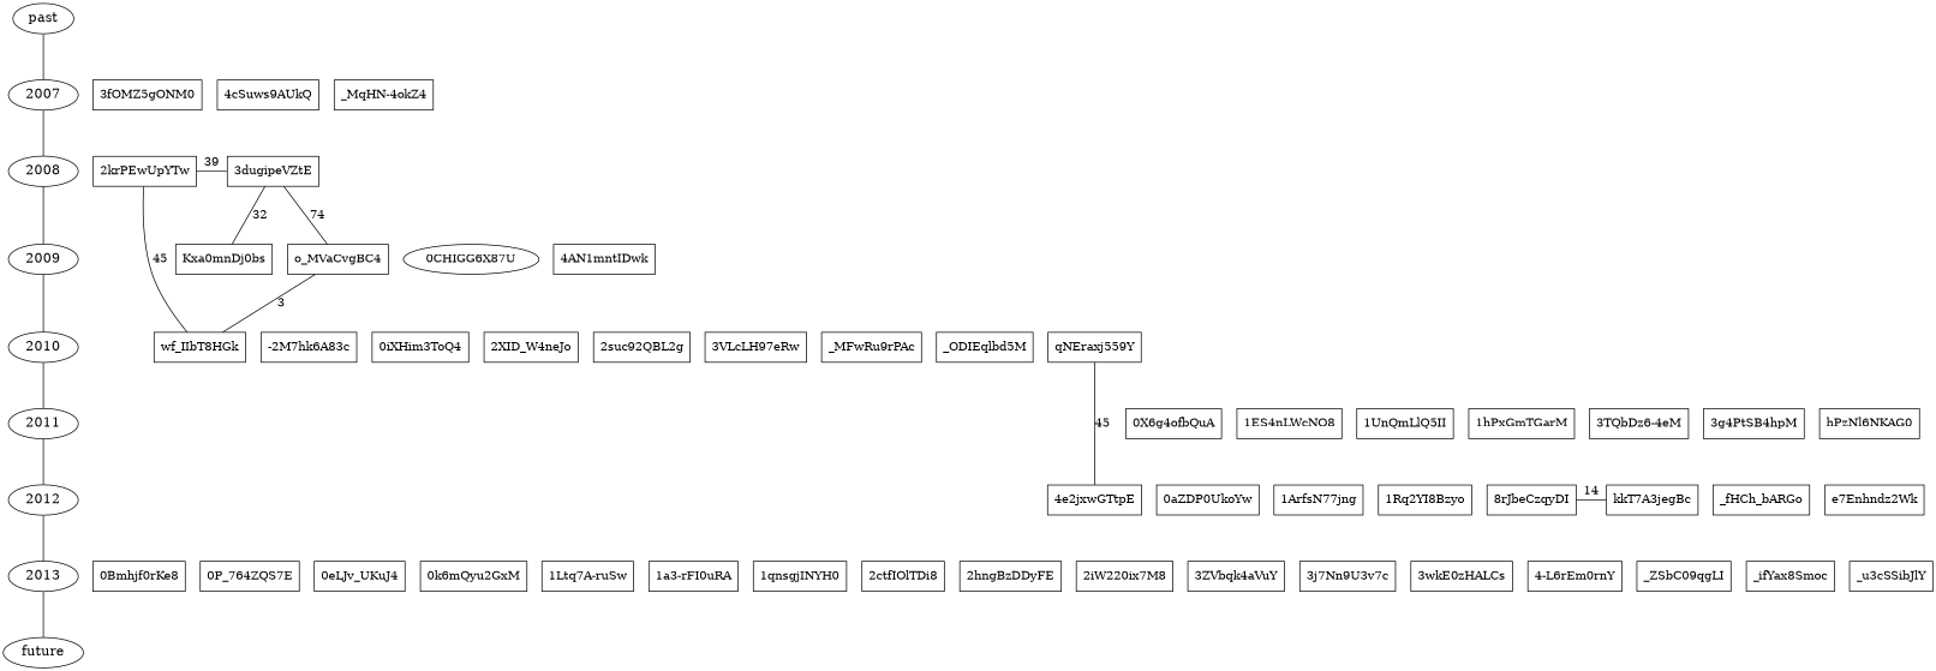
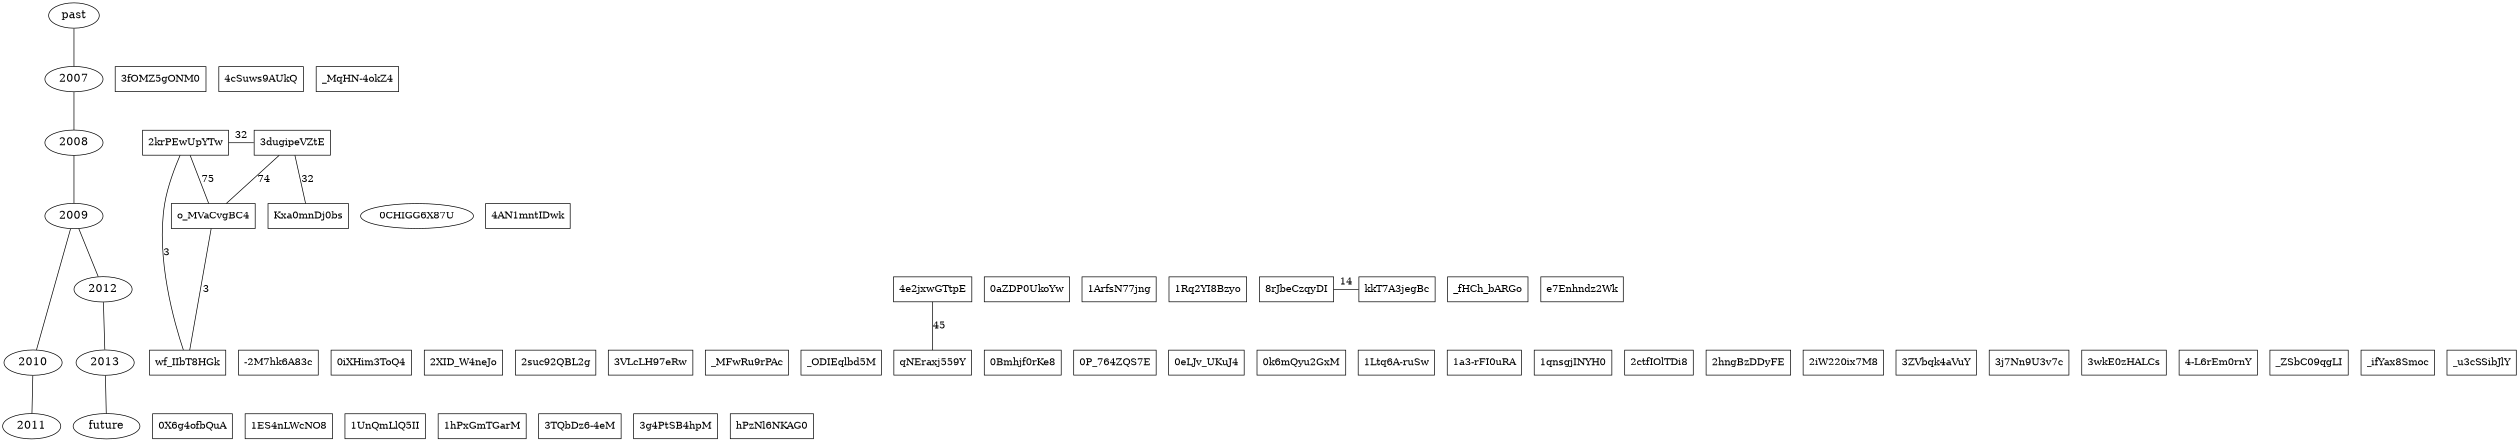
  graph {
    ranksep=.75
    node [shape=box]
    past [fontsize=16 shae=plaintext shape=""]
    2007 [fontsize=16 shae=plaintext shape=""]
    2008 [fontsize=16 shae=plaintext shape=""]
    2009 [fontsize=16 shae=plaintext shape=""]
    2010 [fontsize=16 shae=plaintext shape=""]
    2011 [fontsize=16 shae=plaintext shape=""]
    2012 [fontsize=16 shae=plaintext shape=""]
    2013 [fontsize=16 shae=plaintext shape=""]
    future [fontsize=16 shae=plaintext shape=""]
    "3fOMZ5gONM0"
    "4cSuws9AUkQ"
    "_MqHN-4okZ4"
    "2krPEwUpYTw"
    "3dugipeVZtE"
    "0CHIGG6X87U" [shape=ellipse]
    "4AN1mntIDwk"
    Kxa0mnDj0bs
    o_MVaCvgBC4
    "-2M7hk6A83c"
    "0iXHim3ToQ4"
    "2XID_W4neJo"
    "2suc92QBL2g"
    "3VLcLH97eRw"
    _MFwRu9rPAc
    _ODIEqlbd5M
    qNEraxj559Y
    wf_IIbT8HGk
    "0X6g4ofbQuA"
    "1ES4nLWcNO8"
    "1UnQmLlQ5II"
    "1hPxGmTGarM"
    "3TQbDz6-4eM"
    "3g4PtSB4hpM"
    hPzNl6NKAG0
    "0aZDP0UkoYw"
    "1ArfsN77jng"
    "1Rq2YI8Bzyo"
    "4e2jxwGTtpE"
    "8rJbeCzqyDI"
    _fHCh_bARGo
    e7Enhndz2Wk
    kkT7A3jegBc
    "0Bmhjf0rKe8"
    "0P_764ZQS7E"
    "0eLJv_UKuJ4"
    "0k6mQyu2GxM"
-   "1Ltq6A-ruSw" [label="1Ltq7A-ruSw"]
+   "1Ltq6A-ruSw"
    "1a3-rFI0uRA"
    "1qnsgjINYH0"
    "2ctfIOlTDi8"
    "2hngBzDDyFE"
    "2iW220ix7M8"
    "3ZVbqk4aVuY"
    "3j7Nn9U3v7c"
    "3wkE0zHALCs"
    "4-L6rEm0rnY"
    _ZSbC09qgLI
    _ifYax8Smoc
    _u3cSSibJlY
    subgraph sub_1 {
      past
      2007
      2008
      2009
      2010
      2011
      2012
      2013
      future
    }
    subgraph sub_2 {
      rank=same
      2007
      "3fOMZ5gONM0"
      "4cSuws9AUkQ"
      "_MqHN-4okZ4"
    }
    subgraph sub_3 {
      rank=same
      2008
      "2krPEwUpYTw"
      "3dugipeVZtE"
    }
    subgraph sub_4 {
      rank=same
      2009
      "0CHIGG6X87U"
      "4AN1mntIDwk"
      Kxa0mnDj0bs
      o_MVaCvgBC4
    }
    subgraph sub_5 {
      rank=same
      2010
      "-2M7hk6A83c"
      "0iXHim3ToQ4"
      "2XID_W4neJo"
      "2suc92QBL2g"
      "3VLcLH97eRw"
      _MFwRu9rPAc
      _ODIEqlbd5M
      qNEraxj559Y
      wf_IIbT8HGk
    }
    subgraph sub_6 {
      rank=same
      2011
      "0X6g4ofbQuA"
      "1ES4nLWcNO8"
      "1UnQmLlQ5II"
      "1hPxGmTGarM"
      "3TQbDz6-4eM"
      "3g4PtSB4hpM"
      hPzNl6NKAG0
    }
    subgraph sub_7 {
      rank=same
      2012
      "0aZDP0UkoYw"
      "1ArfsN77jng"
      "1Rq2YI8Bzyo"
      "4e2jxwGTtpE"
      "8rJbeCzqyDI"
      _fHCh_bARGo
      e7Enhndz2Wk
      kkT7A3jegBc
    }
    subgraph sub_8 {
      rank=same
      2013
      "0Bmhjf0rKe8"
      "0P_764ZQS7E"
      "0eLJv_UKuJ4"
      "0k6mQyu2GxM"
      "1Ltq6A-ruSw"
      "1a3-rFI0uRA"
      "1qnsgjINYH0"
      "2ctfIOlTDi8"
      "2hngBzDDyFE"
      "2iW220ix7M8"
      "3ZVbqk4aVuY"
      "3j7Nn9U3v7c"
      "3wkE0zHALCs"
      "4-L6rEm0rnY"
      _ZSbC09qgLI
      _ifYax8Smoc
      _u3cSSibJlY
    }
    past -- 2007
    2007 -- 2008
    2008 -- 2009
    2009 -- 2010
    2010 -- 2011
-   2011 -- 2012
+   2009 -- 2012
    2012 -- 2013
    2013 -- future
-   "2krPEwUpYTw" -- "3dugipeVZtE" [label=39]
-   "2krPEwUpYTw" -- wf_IIbT8HGk [label=45]
+   "2krPEwUpYTw" -- "3dugipeVZtE" [label=32]
+   "2krPEwUpYTw" -- o_MVaCvgBC4 [label=75]
+   "2krPEwUpYTw" -- wf_IIbT8HGk [label=3]
    "3dugipeVZtE" -- Kxa0mnDj0bs [label=32]
    "3dugipeVZtE" -- o_MVaCvgBC4 [label=74]
    o_MVaCvgBC4 -- wf_IIbT8HGk [label=3]
    "4e2jxwGTtpE" -- qNEraxj559Y [label=45]
    "8rJbeCzqyDI" -- kkT7A3jegBc [label=14]
  }
